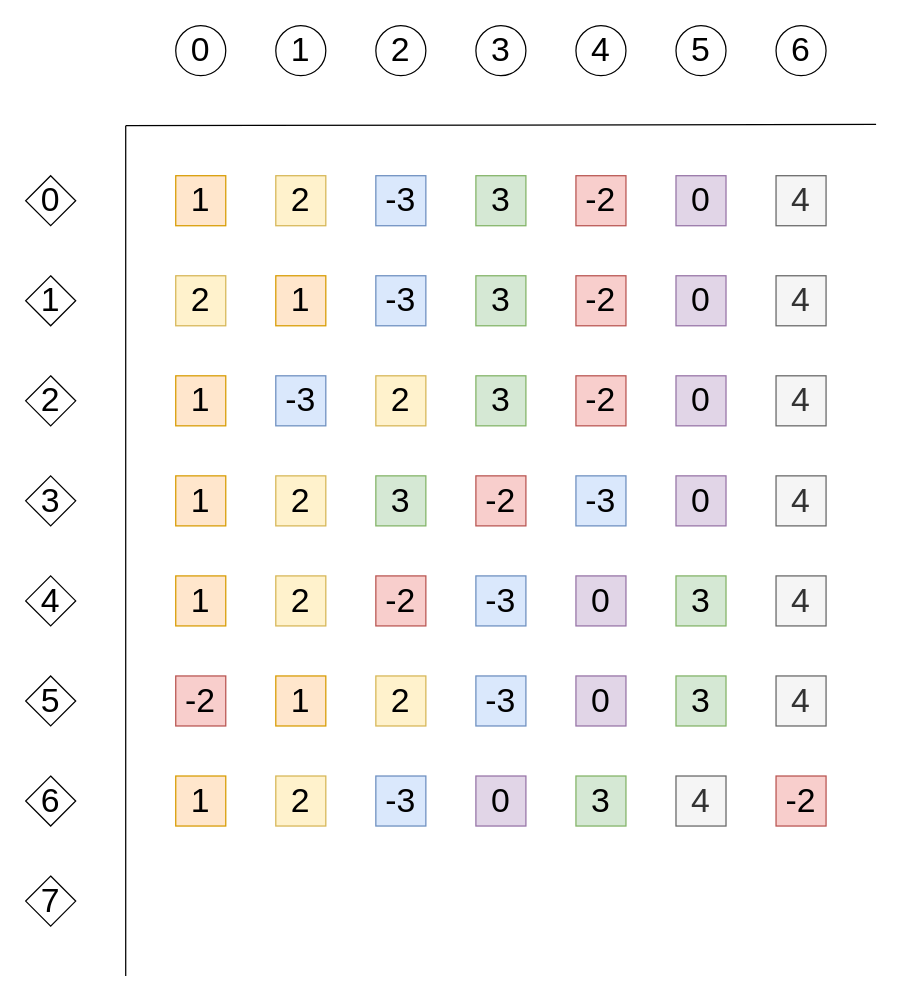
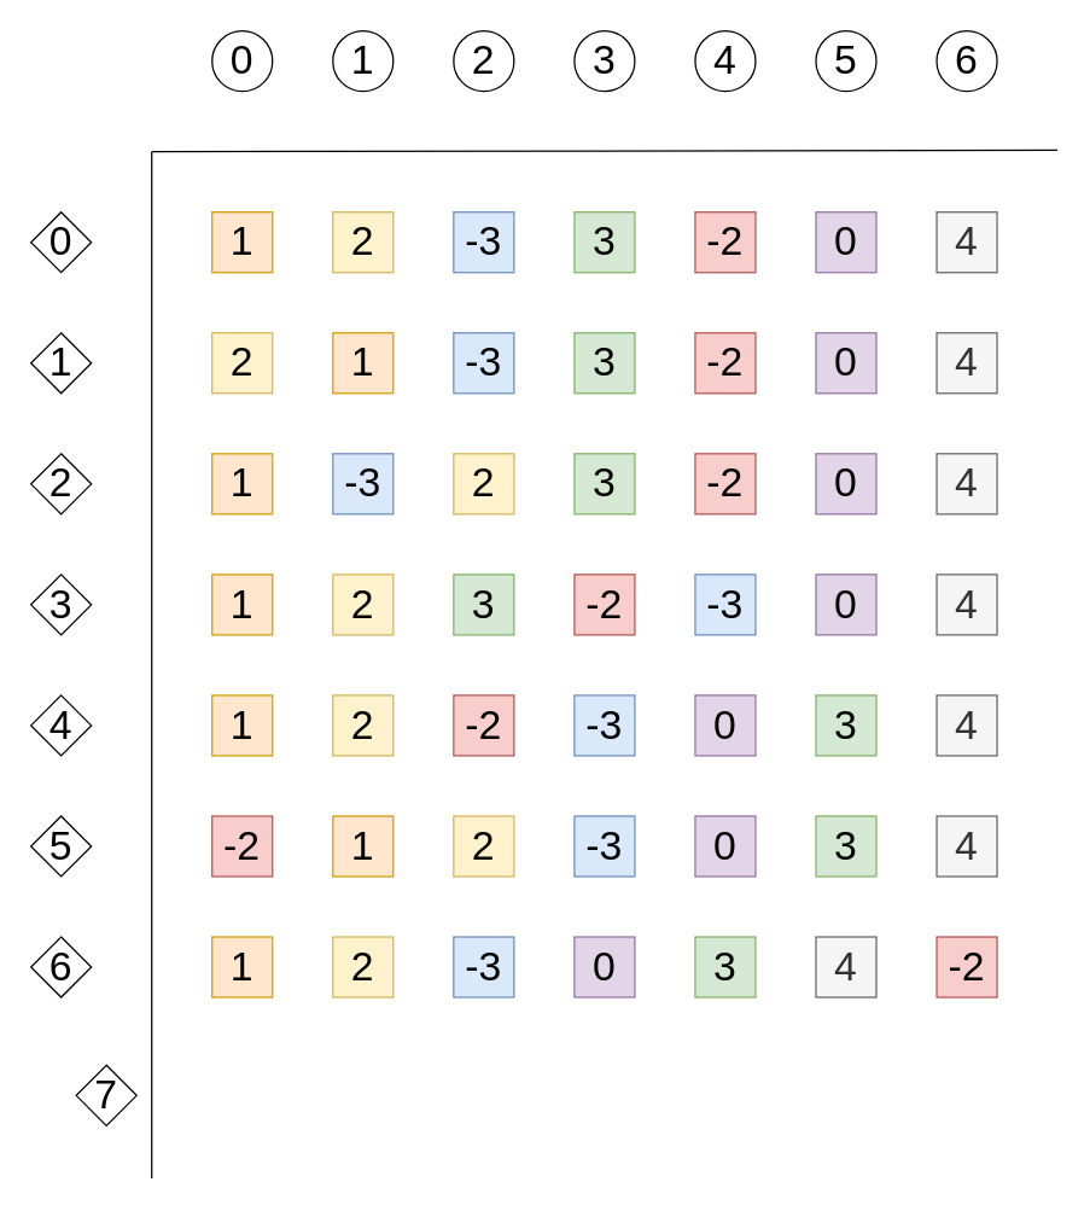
  <mxCell id="0" />
  <mxCell id="1" parent="0" />
  <mxCell id="2" value="1" style="rounded=0;whiteSpace=wrap;html=1;fontSize=27;fillColor=#ffe6cc;strokeColor=#d79b00;" vertex="1" parent="1"><mxGeometry x="140" y="140" width="40" height="40" as="geometry" /></mxCell>
  <mxCell id="3" value="2" style="rounded=0;whiteSpace=wrap;html=1;fontSize=27;fillColor=#fff2cc;strokeColor=#d6b656;" vertex="1" parent="1"><mxGeometry x="220" y="140" width="40" height="40" as="geometry" /></mxCell>
  <mxCell id="4" value="-3" style="rounded=0;whiteSpace=wrap;html=1;fontSize=27;fillColor=#dae8fc;strokeColor=#6c8ebf;" vertex="1" parent="1"><mxGeometry x="300" y="140" width="40" height="40" as="geometry" /></mxCell>
  <mxCell id="5" value="3" style="rounded=0;whiteSpace=wrap;html=1;fontSize=27;fillColor=#d5e8d4;strokeColor=#82b366;" vertex="1" parent="1"><mxGeometry x="380" y="140" width="40" height="40" as="geometry" /></mxCell>
  <mxCell id="6" value="-2" style="rounded=0;whiteSpace=wrap;html=1;fontSize=27;fillColor=#f8cecc;strokeColor=#b85450;" vertex="1" parent="1"><mxGeometry x="460" y="140" width="40" height="40" as="geometry" /></mxCell>
  <mxCell id="7" value="0" style="rounded=0;whiteSpace=wrap;html=1;fontSize=27;fillColor=#e1d5e7;strokeColor=#9673a6;" vertex="1" parent="1"><mxGeometry x="540" y="140" width="40" height="40" as="geometry" /></mxCell>
  <mxCell id="8" value="4" style="rounded=0;whiteSpace=wrap;html=1;fontSize=27;fillColor=#f5f5f5;fontColor=#333333;strokeColor=#666666;" vertex="1" parent="1"><mxGeometry x="620" y="140" width="40" height="40" as="geometry" /></mxCell>
  <mxCell id="9" value="0" style="rhombus;whiteSpace=wrap;html=1;fontSize=27;" vertex="1" parent="1"><mxGeometry x="20" y="140" width="40" height="40" as="geometry" /></mxCell>
  <mxCell id="10" value="" style="endArrow=none;html=1;rounded=0;fontSize=27;" edge="1" parent="1"><mxGeometry width="50" height="50" relative="1" as="geometry"><mxPoint x="100" y="780" as="sourcePoint" /><mxPoint x="100" y="100" as="targetPoint" /></mxGeometry></mxCell>
  <mxCell id="11" value="1" style="rhombus;whiteSpace=wrap;html=1;fontSize=27;" vertex="1" parent="1"><mxGeometry x="20" y="220" width="40" height="40" as="geometry" /></mxCell>
  <mxCell id="12" value="2" style="rhombus;whiteSpace=wrap;html=1;fontSize=27;" vertex="1" parent="1"><mxGeometry x="20" y="300" width="40" height="40" as="geometry" /></mxCell>
  <mxCell id="13" value="3" style="rhombus;whiteSpace=wrap;html=1;fontSize=27;" vertex="1" parent="1"><mxGeometry x="20" y="380" width="40" height="40" as="geometry" /></mxCell>
  <mxCell id="14" value="4" style="rhombus;whiteSpace=wrap;html=1;fontSize=27;" vertex="1" parent="1"><mxGeometry x="20" y="460" width="40" height="40" as="geometry" /></mxCell>
  <mxCell id="15" value="5" style="rhombus;whiteSpace=wrap;html=1;fontSize=27;" vertex="1" parent="1"><mxGeometry x="20" y="540" width="40" height="40" as="geometry" /></mxCell>
  <mxCell id="16" value="0" style="ellipse;whiteSpace=wrap;html=1;aspect=fixed;fontSize=27;" vertex="1" parent="1"><mxGeometry x="140" y="20" width="40" height="40" as="geometry" /></mxCell>
  <mxCell id="17" value="" style="endArrow=none;html=1;rounded=0;fontSize=27;" edge="1" parent="1"><mxGeometry width="50" height="50" relative="1" as="geometry"><mxPoint x="700" y="99" as="sourcePoint" /><mxPoint x="100" y="100" as="targetPoint" /></mxGeometry></mxCell>
  <mxCell id="18" value="1" style="ellipse;whiteSpace=wrap;html=1;aspect=fixed;fontSize=27;" vertex="1" parent="1"><mxGeometry x="220" y="20" width="40" height="40" as="geometry" /></mxCell>
  <mxCell id="19" value="2" style="ellipse;whiteSpace=wrap;html=1;aspect=fixed;fontSize=27;" vertex="1" parent="1"><mxGeometry x="300" y="20" width="40" height="40" as="geometry" /></mxCell>
  <mxCell id="20" value="3" style="ellipse;whiteSpace=wrap;html=1;aspect=fixed;fontSize=27;" vertex="1" parent="1"><mxGeometry x="380" y="20" width="40" height="40" as="geometry" /></mxCell>
  <mxCell id="21" value="4" style="ellipse;whiteSpace=wrap;html=1;aspect=fixed;fontSize=27;" vertex="1" parent="1"><mxGeometry x="460" y="20" width="40" height="40" as="geometry" /></mxCell>
  <mxCell id="22" value="5" style="ellipse;whiteSpace=wrap;html=1;aspect=fixed;fontSize=27;" vertex="1" parent="1"><mxGeometry x="540" y="20" width="40" height="40" as="geometry" /></mxCell>
  <mxCell id="23" value="6" style="ellipse;whiteSpace=wrap;html=1;aspect=fixed;fontSize=27;" vertex="1" parent="1"><mxGeometry x="620" y="20" width="40" height="40" as="geometry" /></mxCell>
  <mxCell id="24" value="1" style="rounded=0;whiteSpace=wrap;html=1;fontSize=27;fillColor=#ffe6cc;strokeColor=#d79b00;" vertex="1" parent="1"><mxGeometry x="220" y="220" width="40" height="40" as="geometry" /></mxCell>
  <mxCell id="25" value="2" style="rounded=0;whiteSpace=wrap;html=1;fontSize=27;fillColor=#fff2cc;strokeColor=#d6b656;" vertex="1" parent="1"><mxGeometry x="140" y="220" width="40" height="40" as="geometry" /></mxCell>
  <mxCell id="26" value="-3" style="rounded=0;whiteSpace=wrap;html=1;fontSize=27;fillColor=#dae8fc;strokeColor=#6c8ebf;" vertex="1" parent="1"><mxGeometry x="300" y="220" width="40" height="40" as="geometry" /></mxCell>
  <mxCell id="27" value="3" style="rounded=0;whiteSpace=wrap;html=1;fontSize=27;fillColor=#d5e8d4;strokeColor=#82b366;" vertex="1" parent="1"><mxGeometry x="380" y="220" width="40" height="40" as="geometry" /></mxCell>
  <mxCell id="28" value="-2" style="rounded=0;whiteSpace=wrap;html=1;fontSize=27;fillColor=#f8cecc;strokeColor=#b85450;" vertex="1" parent="1"><mxGeometry x="460" y="220" width="40" height="40" as="geometry" /></mxCell>
  <mxCell id="29" value="0" style="rounded=0;whiteSpace=wrap;html=1;fontSize=27;fillColor=#e1d5e7;strokeColor=#9673a6;" vertex="1" parent="1"><mxGeometry x="540" y="220" width="40" height="40" as="geometry" /></mxCell>
  <mxCell id="30" value="4" style="rounded=0;whiteSpace=wrap;html=1;fontSize=27;fillColor=#f5f5f5;fontColor=#333333;strokeColor=#666666;" vertex="1" parent="1"><mxGeometry x="620" y="220" width="40" height="40" as="geometry" /></mxCell>
  <mxCell id="31" value="1" style="rounded=0;whiteSpace=wrap;html=1;fontSize=27;fillColor=#ffe6cc;strokeColor=#d79b00;" vertex="1" parent="1"><mxGeometry x="140" y="300" width="40" height="40" as="geometry" /></mxCell>
  <mxCell id="32" value="2" style="rounded=0;whiteSpace=wrap;html=1;fontSize=27;fillColor=#fff2cc;strokeColor=#d6b656;" vertex="1" parent="1"><mxGeometry x="300" y="300" width="40" height="40" as="geometry" /></mxCell>
  <mxCell id="33" value="-3" style="rounded=0;whiteSpace=wrap;html=1;fontSize=27;fillColor=#dae8fc;strokeColor=#6c8ebf;" vertex="1" parent="1"><mxGeometry x="220" y="300" width="40" height="40" as="geometry" /></mxCell>
  <mxCell id="34" value="3" style="rounded=0;whiteSpace=wrap;html=1;fontSize=27;fillColor=#d5e8d4;strokeColor=#82b366;" vertex="1" parent="1"><mxGeometry x="380" y="300" width="40" height="40" as="geometry" /></mxCell>
  <mxCell id="35" value="-2" style="rounded=0;whiteSpace=wrap;html=1;fontSize=27;fillColor=#f8cecc;strokeColor=#b85450;" vertex="1" parent="1"><mxGeometry x="460" y="300" width="40" height="40" as="geometry" /></mxCell>
  <mxCell id="36" value="0" style="rounded=0;whiteSpace=wrap;html=1;fontSize=27;fillColor=#e1d5e7;strokeColor=#9673a6;" vertex="1" parent="1"><mxGeometry x="540" y="300" width="40" height="40" as="geometry" /></mxCell>
  <mxCell id="37" value="4" style="rounded=0;whiteSpace=wrap;html=1;fontSize=27;fillColor=#f5f5f5;fontColor=#333333;strokeColor=#666666;" vertex="1" parent="1"><mxGeometry x="620" y="300" width="40" height="40" as="geometry" /></mxCell>
  <mxCell id="38" value="1" style="rounded=0;whiteSpace=wrap;html=1;fontSize=27;fillColor=#ffe6cc;strokeColor=#d79b00;" vertex="1" parent="1"><mxGeometry x="140" y="380" width="40" height="40" as="geometry" /></mxCell>
  <mxCell id="39" value="2" style="rounded=0;whiteSpace=wrap;html=1;fontSize=27;fillColor=#fff2cc;strokeColor=#d6b656;" vertex="1" parent="1"><mxGeometry x="220" y="380" width="40" height="40" as="geometry" /></mxCell>
  <mxCell id="40" value="-3" style="rounded=0;whiteSpace=wrap;html=1;fontSize=27;fillColor=#dae8fc;strokeColor=#6c8ebf;" vertex="1" parent="1"><mxGeometry x="460" y="380" width="40" height="40" as="geometry" /></mxCell>
  <mxCell id="41" value="3" style="rounded=0;whiteSpace=wrap;html=1;fontSize=27;fillColor=#d5e8d4;strokeColor=#82b366;" vertex="1" parent="1"><mxGeometry x="300" y="380" width="40" height="40" as="geometry" /></mxCell>
  <mxCell id="42" value="-2" style="rounded=0;whiteSpace=wrap;html=1;fontSize=27;fillColor=#f8cecc;strokeColor=#b85450;" vertex="1" parent="1"><mxGeometry x="380" y="380" width="40" height="40" as="geometry" /></mxCell>
  <mxCell id="43" value="0" style="rounded=0;whiteSpace=wrap;html=1;fontSize=27;fillColor=#e1d5e7;strokeColor=#9673a6;" vertex="1" parent="1"><mxGeometry x="540" y="380" width="40" height="40" as="geometry" /></mxCell>
  <mxCell id="44" value="4" style="rounded=0;whiteSpace=wrap;html=1;fontSize=27;fillColor=#f5f5f5;fontColor=#333333;strokeColor=#666666;" vertex="1" parent="1"><mxGeometry x="620" y="380" width="40" height="40" as="geometry" /></mxCell>
  <mxCell id="45" value="1" style="rounded=0;whiteSpace=wrap;html=1;fontSize=27;fillColor=#ffe6cc;strokeColor=#d79b00;" vertex="1" parent="1"><mxGeometry x="140" y="460" width="40" height="40" as="geometry" /></mxCell>
  <mxCell id="46" value="2" style="rounded=0;whiteSpace=wrap;html=1;fontSize=27;fillColor=#fff2cc;strokeColor=#d6b656;" vertex="1" parent="1"><mxGeometry x="220" y="460" width="40" height="40" as="geometry" /></mxCell>
  <mxCell id="47" value="-3" style="rounded=0;whiteSpace=wrap;html=1;fontSize=27;fillColor=#dae8fc;strokeColor=#6c8ebf;" vertex="1" parent="1"><mxGeometry x="380" y="460" width="40" height="40" as="geometry" /></mxCell>
  <mxCell id="48" value="3" style="rounded=0;whiteSpace=wrap;html=1;fontSize=27;fillColor=#d5e8d4;strokeColor=#82b366;" vertex="1" parent="1"><mxGeometry x="540" y="460" width="40" height="40" as="geometry" /></mxCell>
  <mxCell id="49" value="-2" style="rounded=0;whiteSpace=wrap;html=1;fontSize=27;fillColor=#f8cecc;strokeColor=#b85450;" vertex="1" parent="1"><mxGeometry x="300" y="460" width="40" height="40" as="geometry" /></mxCell>
  <mxCell id="50" value="0" style="rounded=0;whiteSpace=wrap;html=1;fontSize=27;fillColor=#e1d5e7;strokeColor=#9673a6;" vertex="1" parent="1"><mxGeometry x="460" y="460" width="40" height="40" as="geometry" /></mxCell>
  <mxCell id="51" value="4" style="rounded=0;whiteSpace=wrap;html=1;fontSize=27;fillColor=#f5f5f5;fontColor=#333333;strokeColor=#666666;" vertex="1" parent="1"><mxGeometry x="620" y="460" width="40" height="40" as="geometry" /></mxCell>
  <mxCell id="52" value="1" style="rounded=0;whiteSpace=wrap;html=1;fontSize=27;fillColor=#ffe6cc;strokeColor=#d79b00;" vertex="1" parent="1"><mxGeometry x="220" y="540" width="40" height="40" as="geometry" /></mxCell>
  <mxCell id="53" value="2" style="rounded=0;whiteSpace=wrap;html=1;fontSize=27;fillColor=#fff2cc;strokeColor=#d6b656;" vertex="1" parent="1"><mxGeometry x="300" y="540" width="40" height="40" as="geometry" /></mxCell>
  <mxCell id="54" value="-3" style="rounded=0;whiteSpace=wrap;html=1;fontSize=27;fillColor=#dae8fc;strokeColor=#6c8ebf;" vertex="1" parent="1"><mxGeometry x="380" y="540" width="40" height="40" as="geometry" /></mxCell>
  <mxCell id="55" value="3" style="rounded=0;whiteSpace=wrap;html=1;fontSize=27;fillColor=#d5e8d4;strokeColor=#82b366;" vertex="1" parent="1"><mxGeometry x="540" y="540" width="40" height="40" as="geometry" /></mxCell>
  <mxCell id="56" value="-2" style="rounded=0;whiteSpace=wrap;html=1;fontSize=27;fillColor=#f8cecc;strokeColor=#b85450;" vertex="1" parent="1"><mxGeometry x="140" y="540" width="40" height="40" as="geometry" /></mxCell>
  <mxCell id="57" value="0" style="rounded=0;whiteSpace=wrap;html=1;fontSize=27;fillColor=#e1d5e7;strokeColor=#9673a6;" vertex="1" parent="1"><mxGeometry x="460" y="540" width="40" height="40" as="geometry" /></mxCell>
  <mxCell id="58" value="4" style="rounded=0;whiteSpace=wrap;html=1;fontSize=27;fillColor=#f5f5f5;fontColor=#333333;strokeColor=#666666;" vertex="1" parent="1"><mxGeometry x="620" y="540" width="40" height="40" as="geometry" /></mxCell>
  <mxCell id="59" value="6" style="rhombus;whiteSpace=wrap;html=1;fontSize=27;" vertex="1" parent="1"><mxGeometry x="20" y="620" width="40" height="40" as="geometry" /></mxCell>
- <mxCell id="60" value="7" style="rhombus;whiteSpace=wrap;html=1;fontSize=27;" vertex="1" parent="1"><mxGeometry x="20" y="700" width="40" height="40" as="geometry" /></mxCell>
+ <mxCell id="60" value="7" style="rhombus;whiteSpace=wrap;html=1;fontSize=27;" vertex="1" parent="1"><mxGeometry x="50" y="705" width="40" height="40" as="geometry" /></mxCell>
  <mxCell id="61" value="1" style="rounded=0;whiteSpace=wrap;html=1;fontSize=27;fillColor=#ffe6cc;strokeColor=#d79b00;" vertex="1" parent="1"><mxGeometry x="140" y="620" width="40" height="40" as="geometry" /></mxCell>
  <mxCell id="62" value="2" style="rounded=0;whiteSpace=wrap;html=1;fontSize=27;fillColor=#fff2cc;strokeColor=#d6b656;" vertex="1" parent="1"><mxGeometry x="220" y="620" width="40" height="40" as="geometry" /></mxCell>
  <mxCell id="63" value="-3" style="rounded=0;whiteSpace=wrap;html=1;fontSize=27;fillColor=#dae8fc;strokeColor=#6c8ebf;" vertex="1" parent="1"><mxGeometry x="300" y="620" width="40" height="40" as="geometry" /></mxCell>
  <mxCell id="64" value="3" style="rounded=0;whiteSpace=wrap;html=1;fontSize=27;fillColor=#d5e8d4;strokeColor=#82b366;" vertex="1" parent="1"><mxGeometry x="460" y="620" width="40" height="40" as="geometry" /></mxCell>
  <mxCell id="65" value="-2" style="rounded=0;whiteSpace=wrap;html=1;fontSize=27;fillColor=#f8cecc;strokeColor=#b85450;" vertex="1" parent="1"><mxGeometry x="620" y="620" width="40" height="40" as="geometry" /></mxCell>
  <mxCell id="66" value="0" style="rounded=0;whiteSpace=wrap;html=1;fontSize=27;fillColor=#e1d5e7;strokeColor=#9673a6;" vertex="1" parent="1"><mxGeometry x="380" y="620" width="40" height="40" as="geometry" /></mxCell>
  <mxCell id="67" value="4" style="rounded=0;whiteSpace=wrap;html=1;fontSize=27;fillColor=#f5f5f5;fontColor=#333333;strokeColor=#666666;" vertex="1" parent="1"><mxGeometry x="540" y="620" width="40" height="40" as="geometry" /></mxCell>
